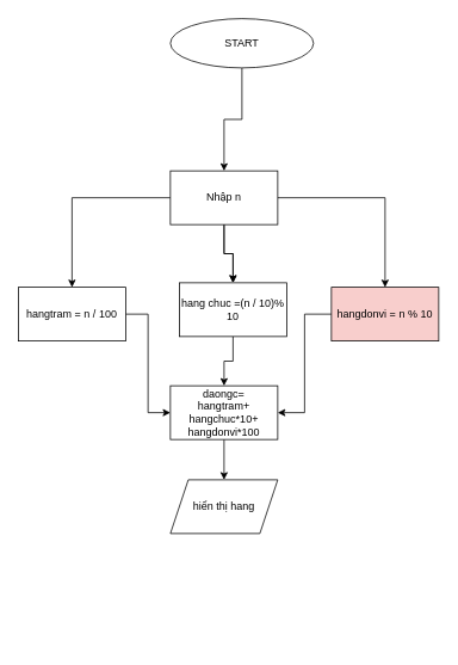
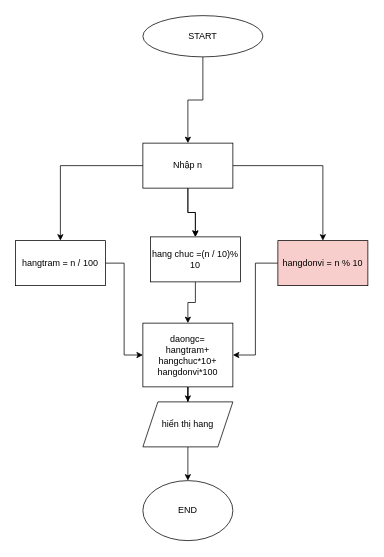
  <mxCell id="0" />
  <mxCell id="1" parent="0" />
  <mxCell id="2" value="" style="edgeStyle=orthogonalEdgeStyle;rounded=0;orthogonalLoop=1;jettySize=auto;html=1;" edge="1" parent="1" source="3" target="8"><mxGeometry relative="1" as="geometry" /></mxCell>
  <mxCell id="3" value="START" style="ellipse;whiteSpace=wrap;html=1;" vertex="1" parent="1"><mxGeometry x="190" y="20" width="160" height="55" as="geometry" /></mxCell>
  <mxCell id="4" value="" style="edgeStyle=orthogonalEdgeStyle;rounded=0;orthogonalLoop=1;jettySize=auto;html=1;" edge="1" parent="1" source="8" target="10"><mxGeometry relative="1" as="geometry" /></mxCell>
  <mxCell id="5" value="" style="edgeStyle=orthogonalEdgeStyle;rounded=0;orthogonalLoop=1;jettySize=auto;html=1;" edge="1" parent="1" source="8" target="12"><mxGeometry relative="1" as="geometry" /></mxCell>
  <mxCell id="6" value="" style="edgeStyle=orthogonalEdgeStyle;rounded=0;orthogonalLoop=1;jettySize=auto;html=1;" edge="1" parent="1" source="8" target="12"><mxGeometry relative="1" as="geometry" /></mxCell>
  <mxCell id="7" value="" style="edgeStyle=orthogonalEdgeStyle;rounded=0;orthogonalLoop=1;jettySize=auto;html=1;" edge="1" parent="1" source="8" target="14"><mxGeometry relative="1" as="geometry" /></mxCell>
  <mxCell id="8" value="Nhập n" style="whiteSpace=wrap;html=1;" vertex="1" parent="1"><mxGeometry x="190" y="190" width="120" height="60" as="geometry" /></mxCell>
  <mxCell id="9" style="edgeStyle=orthogonalEdgeStyle;rounded=0;orthogonalLoop=1;jettySize=auto;html=1;entryX=0;entryY=0.5;entryDx=0;entryDy=0;" edge="1" parent="1" source="10" target="16"><mxGeometry relative="1" as="geometry" /></mxCell>
  <mxCell id="10" value="hangtram = n / 100" style="whiteSpace=wrap;html=1;" vertex="1" parent="1"><mxGeometry x="20" y="320" width="120" height="60" as="geometry" /></mxCell>
  <mxCell id="11" style="edgeStyle=orthogonalEdgeStyle;rounded=0;orthogonalLoop=1;jettySize=auto;html=1;entryX=0.5;entryY=0;entryDx=0;entryDy=0;" edge="1" parent="1" source="12" target="16"><mxGeometry relative="1" as="geometry" /></mxCell>
  <mxCell id="12" value="hang chuc =(n / 10)% 10" style="whiteSpace=wrap;html=1;" vertex="1" parent="1"><mxGeometry x="200" y="315" width="120" height="60" as="geometry" /></mxCell>
  <mxCell id="13" style="edgeStyle=orthogonalEdgeStyle;rounded=0;orthogonalLoop=1;jettySize=auto;html=1;entryX=1;entryY=0.5;entryDx=0;entryDy=0;" edge="1" parent="1" source="14" target="16"><mxGeometry relative="1" as="geometry" /></mxCell>
  <mxCell id="14" value="hangdonvi = n % 10" style="whiteSpace=wrap;html=1;fillColor=#f8cecc;" vertex="1" parent="1"><mxGeometry x="370" y="320" width="120" height="60" as="geometry" /></mxCell>
  <mxCell id="15" style="edgeStyle=orthogonalEdgeStyle;rounded=0;orthogonalLoop=1;jettySize=auto;html=1;" edge="1" parent="1" source="16" target="18"><mxGeometry relative="1" as="geometry" /></mxCell>
- <mxCell id="16" value="daongc=&lt;br&gt;hangtram+&lt;div&gt;hangchuc*10+&lt;/div&gt;&lt;div&gt;hangdonvi*100&lt;/div&gt;" style="rounded=0;whiteSpace=wrap;html=1;" vertex="1" parent="1"><mxGeometry x="190" y="430" width="120" height="60" as="geometry" /></mxCell>
+ <mxCell id="16" value="daongc=&lt;br&gt;hangtram+&lt;div&gt;hangchuc*10+&lt;/div&gt;&lt;div&gt;hangdonvi*100&lt;/div&gt;" style="rounded=0;whiteSpace=wrap;html=1;" vertex="1" parent="1"><mxGeometry x="190" y="430" width="120" height="85" as="geometry" /></mxCell>
+ <mxCell id="17" style="edgeStyle=orthogonalEdgeStyle;rounded=0;orthogonalLoop=1;jettySize=auto;html=1;" edge="1" parent="1" source="18" target="19"><mxGeometry relative="1" as="geometry" /></mxCell>
  <mxCell id="18" value="hiển thị hang" style="shape=parallelogram;perimeter=parallelogramPerimeter;whiteSpace=wrap;html=1;fixedSize=1;" vertex="1" parent="1"><mxGeometry x="190" y="535" width="120" height="60" as="geometry" /></mxCell>
+ <mxCell id="19" value="END" style="ellipse;whiteSpace=wrap;html=1;" vertex="1" parent="1"><mxGeometry x="190" y="640" width="120" height="80" as="geometry" /></mxCell>
